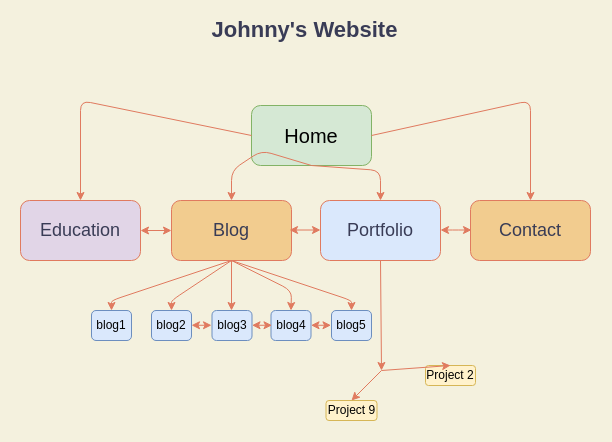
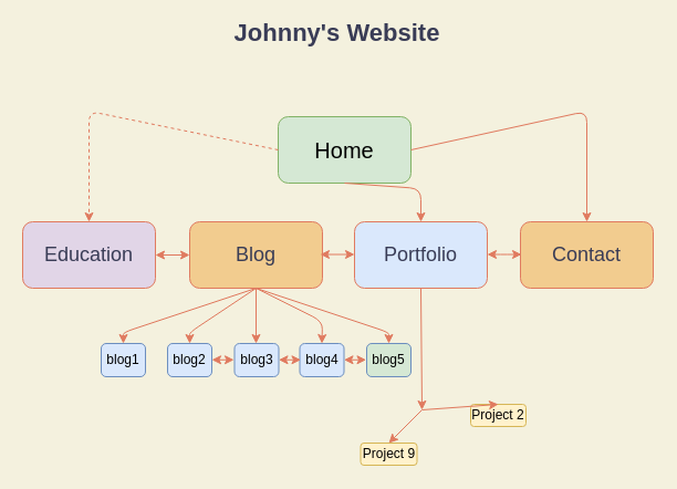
  <mxCell id="0" />
  <mxCell id="1" parent="0" />
  <mxCell id="2" value="Home" style="rounded=1;whiteSpace=wrap;html=1;fillColor=#d5e8d4;strokeColor=#82b366;fontSize=20;" vertex="1" parent="1"><mxGeometry x="251" y="105" width="120" height="60" as="geometry" /></mxCell>
  <mxCell id="3" value="&lt;font style=&quot;font-size: 18px&quot;&gt;Education&lt;/font&gt;" style="rounded=1;whiteSpace=wrap;html=1;fillColor=#e1d5e7;strokeColor=#E07A5F;fontColor=#393C56;" vertex="1" parent="1"><mxGeometry x="20" y="200" width="120" height="60" as="geometry" /></mxCell>
  <mxCell id="4" value="&lt;font style=&quot;font-size: 18px&quot;&gt;Blog&lt;/font&gt;" style="rounded=1;whiteSpace=wrap;html=1;fillColor=#F2CC8F;strokeColor=#E07A5F;fontColor=#393C56;" vertex="1" parent="1"><mxGeometry x="171" y="200" width="120" height="60" as="geometry" /></mxCell>
  <mxCell id="5" value="&lt;font style=&quot;font-size: 18px&quot;&gt;Contact&lt;/font&gt;" style="rounded=1;whiteSpace=wrap;html=1;fillColor=#F2CC8F;strokeColor=#E07A5F;fontColor=#393C56;" vertex="1" parent="1"><mxGeometry x="470" y="200" width="120" height="60" as="geometry" /></mxCell>
  <mxCell id="6" value="&lt;font style=&quot;font-size: 18px&quot;&gt;Portfolio&lt;/font&gt;" style="rounded=1;whiteSpace=wrap;html=1;fillColor=#dae8fc;strokeColor=#E07A5F;fontColor=#393C56;" vertex="1" parent="1"><mxGeometry x="320" y="200" width="120" height="60" as="geometry" /></mxCell>
- <mxCell id="7" value="" style="endArrow=classic;html=1;exitX=0.5;exitY=1;exitDx=0;exitDy=0;entryX=0.5;entryY=0;entryDx=0;entryDy=0;labelBackgroundColor=#F4F1DE;strokeColor=#E07A5F;fontColor=#393C56;" edge="1" parent="1" source="2" target="4"><mxGeometry width="50" height="50" relative="1" as="geometry"><mxPoint x="331" y="300" as="sourcePoint" /><mxPoint x="381" y="250" as="targetPoint" /><Array as="points"><mxPoint x="261" y="150" /><mxPoint x="231" y="170" /></Array></mxGeometry></mxCell>
  <mxCell id="8" value="" style="endArrow=classic;html=1;entryX=0.5;entryY=0;entryDx=0;entryDy=0;exitX=0.5;exitY=1;exitDx=0;exitDy=0;labelBackgroundColor=#F4F1DE;strokeColor=#E07A5F;fontColor=#393C56;" edge="1" parent="1" source="2" target="6"><mxGeometry width="50" height="50" relative="1" as="geometry"><mxPoint x="311" y="140" as="sourcePoint" /><mxPoint x="381" y="250" as="targetPoint" /><Array as="points"><mxPoint x="380" y="170" /></Array></mxGeometry></mxCell>
- <mxCell id="9" value="" style="endArrow=classic;html=1;exitX=0;exitY=0.5;exitDx=0;exitDy=0;entryX=0.5;entryY=0;entryDx=0;entryDy=0;labelBackgroundColor=#F4F1DE;strokeColor=#E07A5F;fontColor=#393C56;" edge="1" parent="1" source="2" target="3"><mxGeometry width="50" height="50" relative="1" as="geometry"><mxPoint x="281" y="300" as="sourcePoint" /><mxPoint x="331" y="250" as="targetPoint" /><Array as="points"><mxPoint x="80" y="100" /></Array></mxGeometry></mxCell>
+ <mxCell id="9" value="" style="endArrow=classic;html=1;exitX=0;exitY=0.5;exitDx=0;exitDy=0;entryX=0.5;entryY=0;entryDx=0;entryDy=0;labelBackgroundColor=#F4F1DE;strokeColor=#E07A5F;fontColor=#393C56;dashed=1;" edge="1" parent="1" source="2" target="3"><mxGeometry width="50" height="50" relative="1" as="geometry"><mxPoint x="281" y="300" as="sourcePoint" /><mxPoint x="331" y="250" as="targetPoint" /><Array as="points"><mxPoint x="80" y="100" /></Array></mxGeometry></mxCell>
  <mxCell id="10" value="" style="endArrow=classic;html=1;exitX=1;exitY=0.5;exitDx=0;exitDy=0;entryX=0.5;entryY=0;entryDx=0;entryDy=0;labelBackgroundColor=#F4F1DE;strokeColor=#E07A5F;fontColor=#393C56;" edge="1" parent="1" source="2" target="5"><mxGeometry width="50" height="50" relative="1" as="geometry"><mxPoint x="411" y="180" as="sourcePoint" /><mxPoint x="461" y="130" as="targetPoint" /><Array as="points"><mxPoint x="530" y="100" /></Array></mxGeometry></mxCell>
  <mxCell id="11" value="Project 2" style="rounded=1;whiteSpace=wrap;html=1;fillColor=#fff2cc;strokeColor=#d6b656;" vertex="1" parent="1"><mxGeometry x="425" y="365" width="50" height="20" as="geometry" /></mxCell>
  <mxCell id="12" value="" style="endArrow=classic;startArrow=classic;html=1;exitX=1;exitY=0.5;exitDx=0;exitDy=0;entryX=0;entryY=0.5;entryDx=0;entryDy=0;labelBackgroundColor=#F4F1DE;strokeColor=#E07A5F;fontColor=#393C56;" edge="1" parent="1" source="3" target="4"><mxGeometry width="50" height="50" relative="1" as="geometry"><mxPoint x="131" y="260" as="sourcePoint" /><mxPoint x="181" y="210" as="targetPoint" /></mxGeometry></mxCell>
  <mxCell id="13" value="" style="endArrow=classic;startArrow=classic;html=1;exitX=1;exitY=0.5;exitDx=0;exitDy=0;entryX=0;entryY=0.5;entryDx=0;entryDy=0;labelBackgroundColor=#F4F1DE;strokeColor=#E07A5F;fontColor=#393C56;" edge="1" parent="1"><mxGeometry width="50" height="50" relative="1" as="geometry"><mxPoint x="440" y="229.5" as="sourcePoint" /><mxPoint x="471" y="229.5" as="targetPoint" /><Array as="points"><mxPoint x="451" y="229.5" /></Array></mxGeometry></mxCell>
  <mxCell id="14" value="" style="endArrow=classic;startArrow=classic;html=1;exitX=1;exitY=0.5;exitDx=0;exitDy=0;entryX=0;entryY=0.5;entryDx=0;entryDy=0;labelBackgroundColor=#F4F1DE;strokeColor=#E07A5F;fontColor=#393C56;" edge="1" parent="1"><mxGeometry width="50" height="50" relative="1" as="geometry"><mxPoint x="289" y="229.5" as="sourcePoint" /><mxPoint x="320" y="229.5" as="targetPoint" /></mxGeometry></mxCell>
  <mxCell id="15" value="Project 9" style="rounded=1;whiteSpace=wrap;html=1;fillColor=#fff2cc;strokeColor=#d6b656;" vertex="1" parent="1"><mxGeometry x="325.5" y="400" width="51" height="20" as="geometry" /></mxCell>
  <mxCell id="16" value="" style="endArrow=classic;html=1;exitX=0.5;exitY=1;exitDx=0;exitDy=0;labelBackgroundColor=#F4F1DE;strokeColor=#E07A5F;fontColor=#393C56;" edge="1" parent="1" source="4"><mxGeometry width="50" height="50" relative="1" as="geometry"><mxPoint x="281" y="380" as="sourcePoint" /><mxPoint x="231" y="310" as="targetPoint" /><Array as="points"><mxPoint x="231" y="310" /></Array></mxGeometry></mxCell>
  <mxCell id="17" value="blog1" style="rounded=1;whiteSpace=wrap;html=1;fillColor=#dae8fc;strokeColor=#6c8ebf;" vertex="1" parent="1"><mxGeometry x="91" y="310" width="40" height="30" as="geometry" /></mxCell>
  <mxCell id="18" value="blog2" style="rounded=1;whiteSpace=wrap;html=1;fillColor=#dae8fc;strokeColor=#6c8ebf;" vertex="1" parent="1"><mxGeometry x="151" y="310" width="40" height="30" as="geometry" /></mxCell>
  <mxCell id="19" value="blog3" style="rounded=1;whiteSpace=wrap;html=1;fillColor=#dae8fc;strokeColor=#6c8ebf;" vertex="1" parent="1"><mxGeometry x="211.5" y="310" width="40" height="30" as="geometry" /></mxCell>
  <mxCell id="20" value="blog4" style="rounded=1;whiteSpace=wrap;html=1;fillColor=#dae8fc;strokeColor=#6c8ebf;" vertex="1" parent="1"><mxGeometry x="270.5" y="310" width="40" height="30" as="geometry" /></mxCell>
- <mxCell id="21" value="blog5" style="rounded=1;whiteSpace=wrap;html=1;fillColor=#dae8fc;strokeColor=#6c8ebf;" vertex="1" parent="1"><mxGeometry x="331" y="310" width="40" height="30" as="geometry" /></mxCell>
+ <mxCell id="21" value="blog5" style="rounded=1;whiteSpace=wrap;html=1;fillColor=#d5e8d4;strokeColor=#6c8ebf;" vertex="1" parent="1"><mxGeometry x="331" y="310" width="40" height="30" as="geometry" /></mxCell>
  <mxCell id="22" value="" style="endArrow=classic;html=1;exitX=0.5;exitY=1;exitDx=0;exitDy=0;entryX=0.5;entryY=0;entryDx=0;entryDy=0;labelBackgroundColor=#F4F1DE;strokeColor=#E07A5F;fontColor=#393C56;" edge="1" parent="1" source="4" target="17"><mxGeometry width="50" height="50" relative="1" as="geometry"><mxPoint x="181" y="310" as="sourcePoint" /><mxPoint x="181" y="430" as="targetPoint" /><Array as="points"><mxPoint x="111" y="300" /></Array></mxGeometry></mxCell>
  <mxCell id="23" value="" style="endArrow=classic;html=1;entryX=0.5;entryY=0;entryDx=0;entryDy=0;labelBackgroundColor=#F4F1DE;strokeColor=#E07A5F;fontColor=#393C56;" edge="1" parent="1" target="18"><mxGeometry width="50" height="50" relative="1" as="geometry"><mxPoint x="231" y="260" as="sourcePoint" /><mxPoint x="201" y="450" as="targetPoint" /><Array as="points"><mxPoint x="171" y="300" /></Array></mxGeometry></mxCell>
  <mxCell id="24" value="" style="endArrow=classic;startArrow=classic;html=1;exitX=1;exitY=0.5;exitDx=0;exitDy=0;entryX=0;entryY=0.5;entryDx=0;entryDy=0;labelBackgroundColor=#F4F1DE;strokeColor=#E07A5F;fontColor=#393C56;" edge="1" parent="1"><mxGeometry width="50" height="50" relative="1" as="geometry"><mxPoint x="191" y="324.76" as="sourcePoint" /><mxPoint x="211" y="324.76" as="targetPoint" /></mxGeometry></mxCell>
  <mxCell id="25" value="" style="endArrow=classic;startArrow=classic;html=1;exitX=1;exitY=0.5;exitDx=0;exitDy=0;entryX=0;entryY=0.5;entryDx=0;entryDy=0;labelBackgroundColor=#F4F1DE;strokeColor=#E07A5F;fontColor=#393C56;" edge="1" parent="1"><mxGeometry width="50" height="50" relative="1" as="geometry"><mxPoint x="251.5" y="324.76" as="sourcePoint" /><mxPoint x="271.5" y="324.76" as="targetPoint" /></mxGeometry></mxCell>
  <mxCell id="26" value="" style="endArrow=classic;startArrow=classic;html=1;exitX=1;exitY=0.5;exitDx=0;exitDy=0;entryX=0;entryY=0.5;entryDx=0;entryDy=0;labelBackgroundColor=#F4F1DE;strokeColor=#E07A5F;fontColor=#393C56;" edge="1" parent="1"><mxGeometry width="50" height="50" relative="1" as="geometry"><mxPoint x="310.5" y="324.76" as="sourcePoint" /><mxPoint x="330.5" y="324.76" as="targetPoint" /></mxGeometry></mxCell>
  <mxCell id="27" value="" style="endArrow=classic;html=1;exitX=0.5;exitY=1;exitDx=0;exitDy=0;labelBackgroundColor=#F4F1DE;strokeColor=#E07A5F;fontColor=#393C56;" edge="1" parent="1" source="6"><mxGeometry width="50" height="50" relative="1" as="geometry"><mxPoint x="281" y="380" as="sourcePoint" /><mxPoint x="381" y="370" as="targetPoint" /></mxGeometry></mxCell>
  <mxCell id="28" value="" style="endArrow=classic;html=1;entryX=0.5;entryY=0;entryDx=0;entryDy=0;labelBackgroundColor=#F4F1DE;strokeColor=#E07A5F;fontColor=#393C56;" edge="1" parent="1" target="20"><mxGeometry width="50" height="50" relative="1" as="geometry"><mxPoint x="231" y="260" as="sourcePoint" /><mxPoint x="251" y="430" as="targetPoint" /><Array as="points"><mxPoint x="291" y="290" /></Array></mxGeometry></mxCell>
  <mxCell id="29" value="" style="endArrow=classic;html=1;entryX=0.5;entryY=0;entryDx=0;entryDy=0;labelBackgroundColor=#F4F1DE;strokeColor=#E07A5F;fontColor=#393C56;" edge="1" parent="1" target="21"><mxGeometry width="50" height="50" relative="1" as="geometry"><mxPoint x="231" y="260" as="sourcePoint" /><mxPoint x="241" y="330" as="targetPoint" /><Array as="points"><mxPoint x="351" y="300" /></Array></mxGeometry></mxCell>
  <mxCell id="30" value="" style="endArrow=classic;html=1;entryX=0.5;entryY=0;entryDx=0;entryDy=0;labelBackgroundColor=#F4F1DE;strokeColor=#E07A5F;fontColor=#393C56;" edge="1" parent="1" target="15"><mxGeometry width="50" height="50" relative="1" as="geometry"><mxPoint x="381" y="370" as="sourcePoint" /><mxPoint x="371" y="440" as="targetPoint" /></mxGeometry></mxCell>
  <mxCell id="31" value="" style="endArrow=classic;html=1;entryX=0.5;entryY=0;entryDx=0;entryDy=0;labelBackgroundColor=#F4F1DE;strokeColor=#E07A5F;fontColor=#393C56;" edge="1" parent="1" target="11"><mxGeometry width="50" height="50" relative="1" as="geometry"><mxPoint x="381" y="370" as="sourcePoint" /><mxPoint x="371" y="410" as="targetPoint" /></mxGeometry></mxCell>
  <mxCell id="32" value="Johnny's Website" style="text;html=1;strokeColor=none;fillColor=none;align=center;verticalAlign=middle;whiteSpace=wrap;rounded=0;sketch=0;fontColor=#393C56;strokeWidth=30;perimeterSpacing=5;fontStyle=1;fontSize=22;" vertex="1" parent="1"><mxGeometry x="199" y="20" width="210.5" height="20" as="geometry" /></mxCell>
